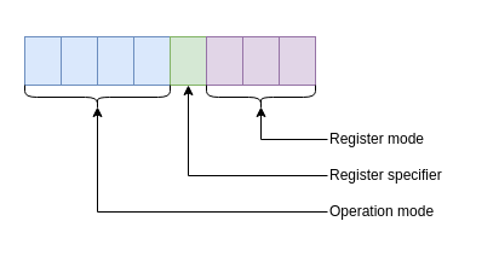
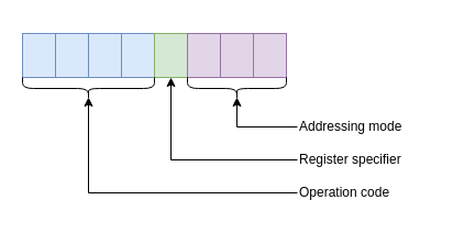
  <mxCell id="0" />
  <mxCell id="1" parent="0" />
  <mxCell id="2" value="" style="group" vertex="1" connectable="0" parent="1"><mxGeometry x="20" y="30" width="370" height="160" as="geometry" /></mxCell>
  <mxCell id="3" value="" style="rounded=0;whiteSpace=wrap;html=1;fillColor=#dae8fc;strokeColor=#6c8ebf;" parent="2" vertex="1"><mxGeometry width="30" height="40" as="geometry" /></mxCell>
  <mxCell id="4" value="" style="rounded=0;whiteSpace=wrap;html=1;fillColor=#dae8fc;strokeColor=#6c8ebf;" parent="2" vertex="1"><mxGeometry x="30" width="30" height="40" as="geometry" /></mxCell>
  <mxCell id="5" value="" style="rounded=0;whiteSpace=wrap;html=1;fillColor=#dae8fc;strokeColor=#6c8ebf;" parent="2" vertex="1"><mxGeometry x="60" width="30" height="40" as="geometry" /></mxCell>
  <mxCell id="6" value="" style="rounded=0;whiteSpace=wrap;html=1;fillColor=#dae8fc;strokeColor=#6c8ebf;" parent="2" vertex="1"><mxGeometry x="90" width="30" height="40" as="geometry" /></mxCell>
  <mxCell id="7" value="" style="rounded=0;whiteSpace=wrap;html=1;fillColor=#d5e8d4;strokeColor=#82b366;" parent="2" vertex="1"><mxGeometry x="120" width="30" height="40" as="geometry" /></mxCell>
  <mxCell id="8" value="" style="rounded=0;whiteSpace=wrap;html=1;fillColor=#e1d5e7;strokeColor=#9673a6;" parent="2" vertex="1"><mxGeometry x="150" width="30" height="40" as="geometry" /></mxCell>
  <mxCell id="9" value="" style="rounded=0;whiteSpace=wrap;html=1;fillColor=#e1d5e7;strokeColor=#9673a6;" parent="2" vertex="1"><mxGeometry x="180" width="30" height="40" as="geometry" /></mxCell>
  <mxCell id="10" value="" style="rounded=0;whiteSpace=wrap;html=1;fillColor=#e1d5e7;strokeColor=#9673a6;" parent="2" vertex="1"><mxGeometry x="210" width="30" height="40" as="geometry" /></mxCell>
- <mxCell id="11" value="Operation mode" style="text;html=1;align=left;verticalAlign=middle;whiteSpace=wrap;rounded=0;" parent="2" vertex="1"><mxGeometry x="250" y="130" width="120" height="30" as="geometry" /></mxCell>
+ <mxCell id="11" value="Operation code" style="text;html=1;align=left;verticalAlign=middle;whiteSpace=wrap;rounded=0;" parent="2" vertex="1"><mxGeometry x="250" y="130" width="120" height="30" as="geometry" /></mxCell>
  <mxCell id="12" value="Register specifier" style="text;html=1;align=left;verticalAlign=middle;whiteSpace=wrap;rounded=0;" parent="2" vertex="1"><mxGeometry x="250" y="100" width="120" height="30" as="geometry" /></mxCell>
- <mxCell id="13" value="Register mode" style="text;html=1;align=left;verticalAlign=middle;whiteSpace=wrap;rounded=0;" parent="2" vertex="1"><mxGeometry x="250" y="70" width="120" height="30" as="geometry" /></mxCell>
+ <mxCell id="13" value="Addressing mode" style="text;html=1;align=left;verticalAlign=middle;whiteSpace=wrap;rounded=0;" parent="2" vertex="1"><mxGeometry x="250" y="70" width="120" height="30" as="geometry" /></mxCell>
  <mxCell id="14" value="" style="shape=curlyBracket;whiteSpace=wrap;html=1;rounded=1;labelPosition=left;verticalLabelPosition=middle;align=right;verticalAlign=middle;rotation=-90;" parent="2" vertex="1"><mxGeometry x="50" y="-10" width="20" height="120" as="geometry" /></mxCell>
  <mxCell id="15" value="" style="shape=curlyBracket;whiteSpace=wrap;html=1;rounded=1;labelPosition=left;verticalLabelPosition=middle;align=right;verticalAlign=middle;rotation=-90;" parent="2" vertex="1"><mxGeometry x="185" y="5" width="20" height="90" as="geometry" /></mxCell>
  <mxCell id="16" style="edgeStyle=orthogonalEdgeStyle;rounded=0;orthogonalLoop=1;jettySize=auto;html=1;entryX=0.1;entryY=0.5;entryDx=0;entryDy=0;entryPerimeter=0;" parent="2" source="11" target="14" edge="1"><mxGeometry relative="1" as="geometry" /></mxCell>
  <mxCell id="17" style="edgeStyle=orthogonalEdgeStyle;rounded=0;orthogonalLoop=1;jettySize=auto;html=1;entryX=0.5;entryY=1;entryDx=0;entryDy=0;" parent="2" source="12" target="7" edge="1"><mxGeometry relative="1" as="geometry"><mxPoint x="135" y="60" as="targetPoint" /></mxGeometry></mxCell>
  <mxCell id="18" style="edgeStyle=orthogonalEdgeStyle;rounded=0;orthogonalLoop=1;jettySize=auto;html=1;entryX=0.1;entryY=0.5;entryDx=0;entryDy=0;entryPerimeter=0;" parent="2" source="13" target="15" edge="1"><mxGeometry relative="1" as="geometry" /></mxCell>
